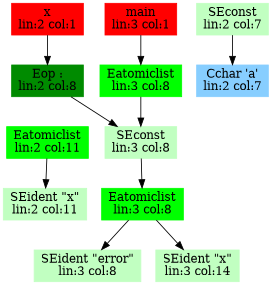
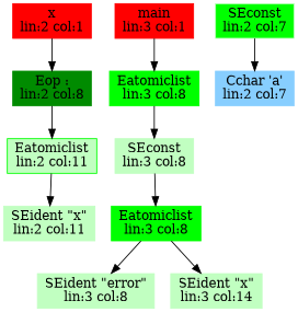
  digraph {
    node [color=darkseagreen1 shape=box style=filled]
    n1 [color=red label="x\nlin:2 col:1"]
    n2 [color=green4 label="Eop :\nlin:2 col:8"]
-   n3 [color=green label="Eatomiclist\nlin:2 col:11"]
+   n3 [color=green label="Eatomiclist\nlin:2 col:11" fillcolor=darkseagreen1]
    n4 [label="SEident \"x\"\nlin:2 col:11"]
-   n5 [label="SEconst\nlin:2 col:7"]
+   n5 [label="SEconst\nlin:2 col:7" fillcolor=green]
    n6 [color=skyblue1 label="Cchar 'a'\nlin:2 col:7"]
    n7 [color=red label="main\nlin:3 col:1"]
    n8 [color=green label="Eatomiclist\nlin:3 col:8"]
    n9 [label="SEconst\nlin:3 col:8"]
    n10 [color=green label="Eatomiclist\nlin:3 col:8"]
    n11 [label="SEident \"error\"\nlin:3 col:8"]
    n12 [label="SEident \"x\"\nlin:3 col:14"]
    n1 -> n2
-   n2 -> n9
+   n2 -> n3
    n3 -> n4
    n5 -> n6
    n7 -> n8
    n8 -> n9
    n9 -> n10
    n10 -> n11
    n10 -> n12
  }
